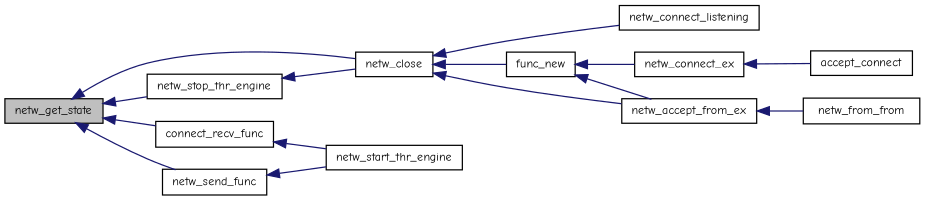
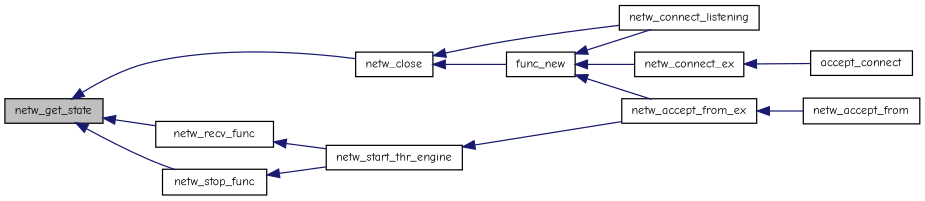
  digraph {
    fontname="Comic Neue"
    rankdir=LR
    node [color=black fillcolor=white fontname="Comic Neue" fontsize=10 shape=record style=filled]
    edge [color=midnightblue dir=back fontname="Comic Neue" fontsize=10 labelfontname=Helvetica labelfontsize=10 style=solid]
    n1 [fillcolor=grey75 fontcolor=black height=0.2 label=netw_get_state width=0.4]
    n2 [height=0.2 label=netw_close width=0.4]
-   n3 [height=0.2 label=connect_recv_func width=0.4]
-   n4 [height=0.2 label=netw_send_func width=0.4]
-   n5 [height=0.2 label=netw_stop_thr_engine width=0.4]
+   n3 [height=0.2 label=netw_recv_func width=0.4]
+   n4 [height=0.2 label=netw_stop_func width=0.4]
    n6 [height=0.2 label=netw_accept_from_ex width=0.4]
    n7 [height=0.2 label=netw_connect_listening width=0.4]
    n8 [height=0.2 label=func_new width=0.4]
    n9 [height=0.2 label=netw_start_thr_engine width=0.4]
-   n10 [height=0.2 label=netw_from_from width=0.4]
+   n10 [height=0.2 label=netw_accept_from width=0.4]
    n11 [height=0.2 label=netw_connect_ex width=0.4]
    n12 [height=0.2 label=accept_connect width=0.4]
    n1 -> n2
    n1 -> n3
    n1 -> n4
-   n1 -> n5
-   n2 -> n6
+   n9 -> n6
    n2 -> n7
    n2 -> n8
    n3 -> n9
    n4 -> n9
-   n5 -> n2
    n6 -> n10
    n8 -> n6
+   n8 -> n7
    n8 -> n11
    n11 -> n12
  }
